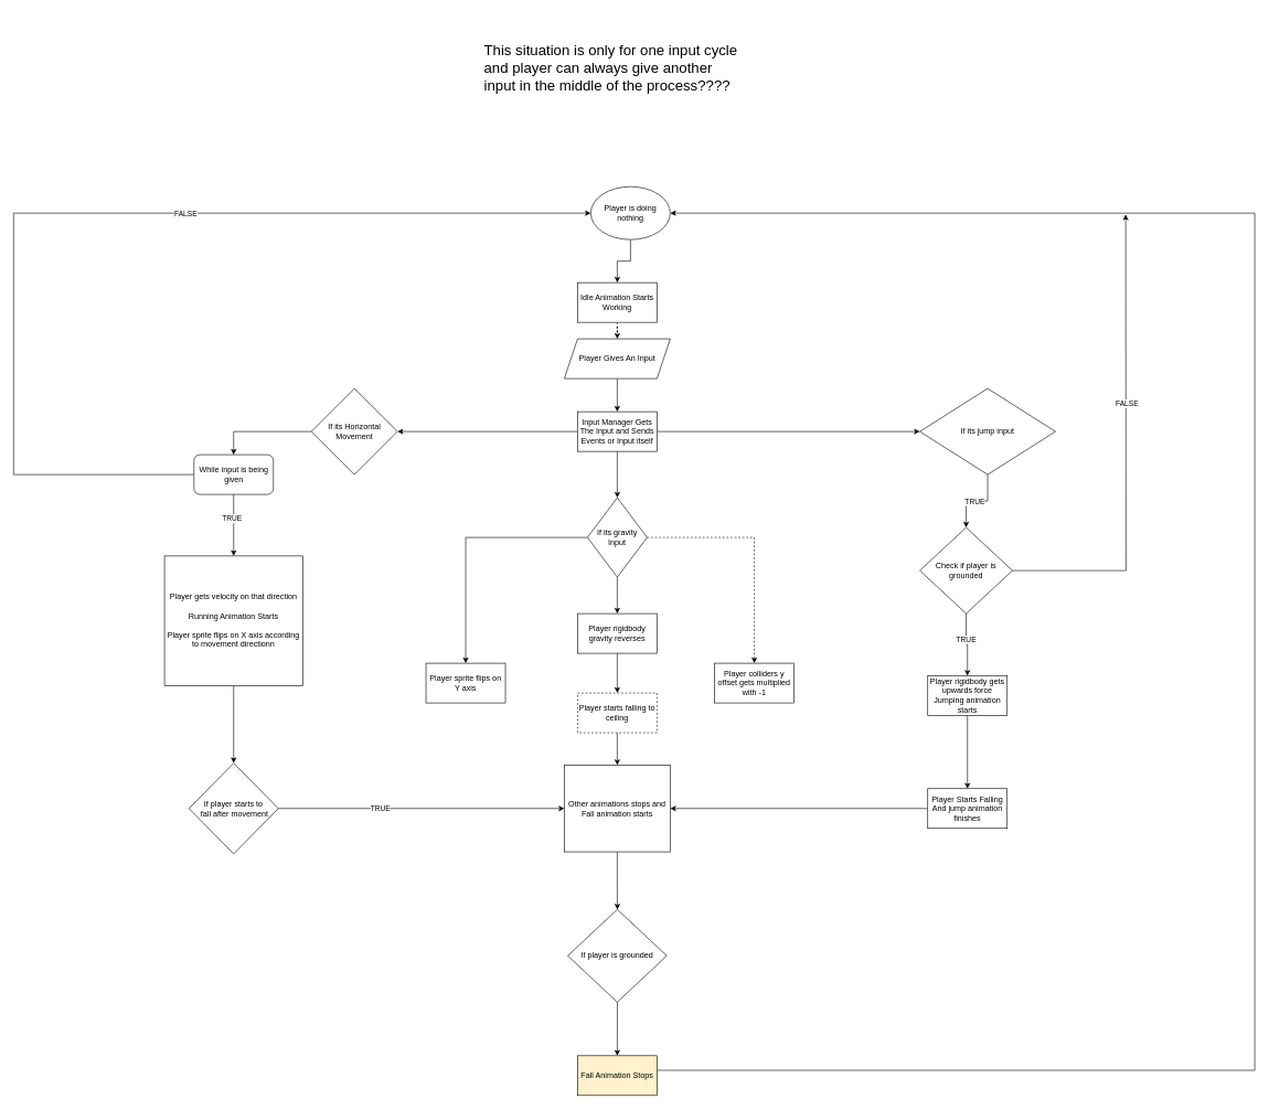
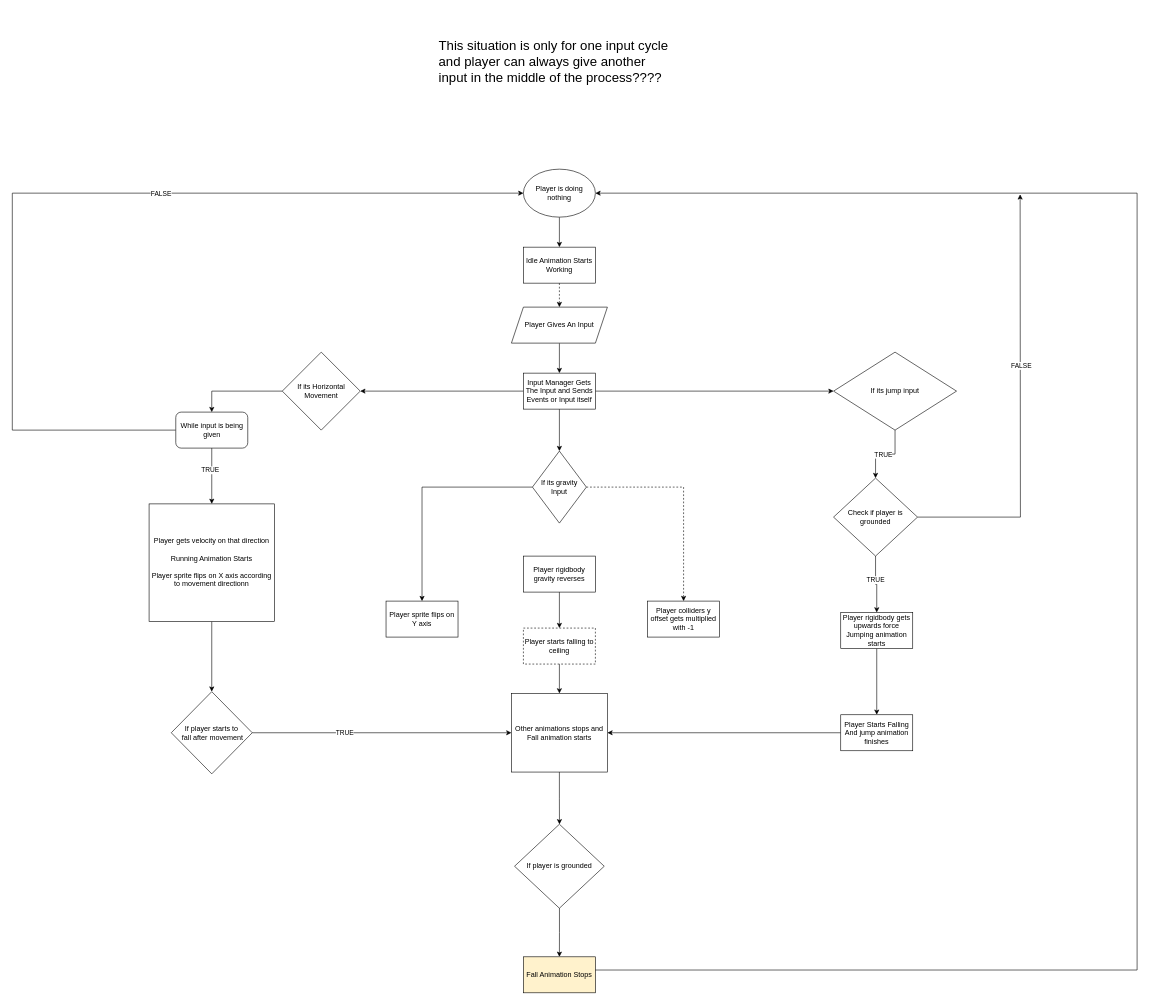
  <mxCell id="0" />
  <mxCell id="1" parent="0" />
  <mxCell id="2" style="edgeStyle=orthogonalEdgeStyle;rounded=0;orthogonalLoop=1;jettySize=auto;html=1;" edge="1" parent="1" source="3" target="5"><mxGeometry relative="1" as="geometry" /></mxCell>
- <mxCell id="3" value="Player is doing nothing" style="ellipse;whiteSpace=wrap;html=1;" vertex="1" parent="1"><mxGeometry x="892" y="281" width="120" height="80" as="geometry" /></mxCell>
+ <mxCell id="3" value="Player is doing nothing" style="ellipse;whiteSpace=wrap;html=1;" vertex="1" parent="1"><mxGeometry x="872" y="281" width="120" height="80" as="geometry" /></mxCell>
  <mxCell id="4" style="edgeStyle=orthogonalEdgeStyle;rounded=0;orthogonalLoop=1;jettySize=auto;html=1;entryX=0.5;entryY=0;entryDx=0;entryDy=0;dashed=1;" edge="1" parent="1" source="5" target="7"><mxGeometry relative="1" as="geometry" /></mxCell>
- <mxCell id="5" value="Idle Animation Starts Working" style="rounded=0;whiteSpace=wrap;html=1;" vertex="1" parent="1"><mxGeometry x="872" y="426" width="120" height="60" as="geometry" /></mxCell>
+ <mxCell id="5" value="Idle Animation Starts Working" style="rounded=0;whiteSpace=wrap;html=1;" vertex="1" parent="1"><mxGeometry x="872" y="411" width="120" height="60" as="geometry" /></mxCell>
  <mxCell id="6" style="edgeStyle=orthogonalEdgeStyle;rounded=0;orthogonalLoop=1;jettySize=auto;html=1;" edge="1" parent="1" source="7" target="11"><mxGeometry relative="1" as="geometry" /></mxCell>
  <mxCell id="7" value="Player Gives An Input" style="shape=parallelogram;perimeter=parallelogramPerimeter;whiteSpace=wrap;html=1;fixedSize=1;" vertex="1" parent="1"><mxGeometry x="852" y="511" width="160" height="60" as="geometry" /></mxCell>
  <mxCell id="8" value="" style="edgeStyle=orthogonalEdgeStyle;rounded=0;orthogonalLoop=1;jettySize=auto;html=1;" edge="1" parent="1" source="11" target="18"><mxGeometry relative="1" as="geometry" /></mxCell>
  <mxCell id="9" value="" style="edgeStyle=orthogonalEdgeStyle;rounded=0;orthogonalLoop=1;jettySize=auto;html=1;" edge="1" parent="1" source="11" target="24"><mxGeometry relative="1" as="geometry" /></mxCell>
  <mxCell id="10" style="edgeStyle=orthogonalEdgeStyle;rounded=0;orthogonalLoop=1;jettySize=auto;html=1;entryX=1;entryY=0.5;entryDx=0;entryDy=0;" edge="1" parent="1" source="11" target="15"><mxGeometry relative="1" as="geometry" /></mxCell>
  <mxCell id="11" value="Input Manager Gets The Input and Sends Events or Input itself" style="rounded=0;whiteSpace=wrap;html=1;" vertex="1" parent="1"><mxGeometry x="872" y="621" width="120" height="60" as="geometry" /></mxCell>
  <mxCell id="12" style="edgeStyle=orthogonalEdgeStyle;rounded=0;orthogonalLoop=1;jettySize=auto;html=1;" edge="1" parent="1" source="13" target="31"><mxGeometry relative="1" as="geometry" /></mxCell>
  <mxCell id="13" value="Player gets velocity on that direction&lt;br&gt;&lt;br&gt;Running Animation Starts&lt;br&gt;&lt;br&gt;Player sprite flips on X axis according to movement directionn" style="rounded=0;whiteSpace=wrap;html=1;" vertex="1" parent="1"><mxGeometry x="248" y="839" width="209" height="196" as="geometry" /></mxCell>
  <mxCell id="14" style="edgeStyle=orthogonalEdgeStyle;rounded=0;orthogonalLoop=1;jettySize=auto;html=1;entryX=0.5;entryY=0;entryDx=0;entryDy=0;" edge="1" parent="1" source="15" target="52"><mxGeometry relative="1" as="geometry" /></mxCell>
  <mxCell id="15" value="If its Horizontal Movement" style="rhombus;whiteSpace=wrap;html=1;" vertex="1" parent="1"><mxGeometry x="470" y="586" width="130" height="130" as="geometry" /></mxCell>
  <mxCell id="16" value="" style="edgeStyle=orthogonalEdgeStyle;rounded=0;orthogonalLoop=1;jettySize=auto;html=1;" edge="1" parent="1" source="18" target="36"><mxGeometry relative="1" as="geometry" /></mxCell>
  <mxCell id="17" value="TRUE" style="edgeLabel;html=1;align=center;verticalAlign=middle;resizable=0;points=[];" vertex="1" connectable="0" parent="16"><mxGeometry x="0.064" y="1" relative="1" as="geometry"><mxPoint y="-1" as="offset" /></mxGeometry></mxCell>
  <mxCell id="18" value="If its jump input" style="rhombus;whiteSpace=wrap;html=1;rounded=0;" vertex="1" parent="1"><mxGeometry x="1389" y="586" width="205" height="130" as="geometry" /></mxCell>
  <mxCell id="19" value="" style="edgeStyle=orthogonalEdgeStyle;rounded=0;orthogonalLoop=1;jettySize=auto;html=1;" edge="1" parent="1" source="20" target="38"><mxGeometry relative="1" as="geometry" /></mxCell>
  <mxCell id="20" value="Player rigidbody gets upwards force&lt;br&gt;Jumping animation starts" style="whiteSpace=wrap;html=1;rounded=0;" vertex="1" parent="1"><mxGeometry x="1401" y="1020" width="120" height="60" as="geometry" /></mxCell>
- <mxCell id="21" value="" style="edgeStyle=orthogonalEdgeStyle;rounded=0;orthogonalLoop=1;jettySize=auto;html=1;" edge="1" parent="1" source="24" target="26"><mxGeometry relative="1" as="geometry" /></mxCell>
  <mxCell id="22" style="edgeStyle=orthogonalEdgeStyle;rounded=0;orthogonalLoop=1;jettySize=auto;html=1;entryX=0.5;entryY=0;entryDx=0;entryDy=0;dashed=1;" edge="1" parent="1" source="24" target="27"><mxGeometry relative="1" as="geometry" /></mxCell>
  <mxCell id="23" style="edgeStyle=orthogonalEdgeStyle;rounded=0;orthogonalLoop=1;jettySize=auto;html=1;entryX=0.5;entryY=0;entryDx=0;entryDy=0;" edge="1" parent="1" source="24" target="28"><mxGeometry relative="1" as="geometry" /></mxCell>
  <mxCell id="24" value="If its gravity Input" style="rhombus;whiteSpace=wrap;html=1;rounded=0;" vertex="1" parent="1"><mxGeometry x="887" y="751" width="90" height="120" as="geometry" /></mxCell>
  <mxCell id="25" value="" style="edgeStyle=orthogonalEdgeStyle;rounded=0;orthogonalLoop=1;jettySize=auto;html=1;" edge="1" parent="1" source="26" target="40"><mxGeometry relative="1" as="geometry" /></mxCell>
  <mxCell id="26" value="Player rigidbody gravity reverses" style="whiteSpace=wrap;html=1;rounded=0;" vertex="1" parent="1"><mxGeometry x="872" y="926" width="120" height="60" as="geometry" /></mxCell>
  <mxCell id="27" value="Player colliders y offset gets multiplied with -1" style="rounded=0;whiteSpace=wrap;html=1;" vertex="1" parent="1"><mxGeometry x="1079" y="1001" width="120" height="60" as="geometry" /></mxCell>
  <mxCell id="28" value="Player sprite flips on Y axis" style="rounded=0;whiteSpace=wrap;html=1;" vertex="1" parent="1"><mxGeometry x="643" y="1001" width="120" height="60" as="geometry" /></mxCell>
  <mxCell id="29" style="edgeStyle=orthogonalEdgeStyle;rounded=0;orthogonalLoop=1;jettySize=auto;html=1;entryX=0;entryY=0.5;entryDx=0;entryDy=0;" edge="1" parent="1" source="31" target="42"><mxGeometry relative="1" as="geometry" /></mxCell>
  <mxCell id="30" value="TRUE" style="edgeLabel;html=1;align=center;verticalAlign=middle;resizable=0;points=[];" vertex="1" connectable="0" parent="29"><mxGeometry x="-0.291" y="-5" relative="1" as="geometry"><mxPoint y="-5" as="offset" /></mxGeometry></mxCell>
  <mxCell id="31" value="If player starts to&lt;br&gt;&amp;nbsp;fall after movement" style="rhombus;whiteSpace=wrap;html=1;" vertex="1" parent="1"><mxGeometry x="285" y="1152" width="135" height="137" as="geometry" /></mxCell>
  <mxCell id="32" style="edgeStyle=orthogonalEdgeStyle;rounded=0;orthogonalLoop=1;jettySize=auto;html=1;" edge="1" parent="1" source="36" target="20"><mxGeometry relative="1" as="geometry" /></mxCell>
  <mxCell id="33" value="TRUE" style="edgeLabel;html=1;align=center;verticalAlign=middle;resizable=0;points=[];" vertex="1" connectable="0" parent="32"><mxGeometry x="-0.189" y="-1" relative="1" as="geometry"><mxPoint as="offset" /></mxGeometry></mxCell>
  <mxCell id="34" style="edgeStyle=orthogonalEdgeStyle;rounded=0;orthogonalLoop=1;jettySize=auto;html=1;" edge="1" parent="1" source="36"><mxGeometry relative="1" as="geometry"><mxPoint x="1700" y="323" as="targetPoint" /></mxGeometry></mxCell>
  <mxCell id="35" value="FALSE" style="edgeLabel;html=1;align=center;verticalAlign=middle;resizable=0;points=[];" vertex="1" connectable="0" parent="34"><mxGeometry x="0.192" y="-1" relative="1" as="geometry"><mxPoint y="-1" as="offset" /></mxGeometry></mxCell>
  <mxCell id="36" value="Check if player is grounded" style="rhombus;whiteSpace=wrap;html=1;rounded=0;" vertex="1" parent="1"><mxGeometry x="1389" y="796" width="140" height="130" as="geometry" /></mxCell>
  <mxCell id="37" style="edgeStyle=orthogonalEdgeStyle;rounded=0;orthogonalLoop=1;jettySize=auto;html=1;entryX=1;entryY=0.5;entryDx=0;entryDy=0;" edge="1" parent="1" source="38" target="42"><mxGeometry relative="1" as="geometry" /></mxCell>
  <mxCell id="38" value="Player Starts Falling&lt;br&gt;And jump animation finishes" style="whiteSpace=wrap;html=1;rounded=0;" vertex="1" parent="1"><mxGeometry x="1401" y="1190.5" width="120" height="60" as="geometry" /></mxCell>
  <mxCell id="39" value="" style="edgeStyle=orthogonalEdgeStyle;rounded=0;orthogonalLoop=1;jettySize=auto;html=1;" edge="1" parent="1" source="40" target="42"><mxGeometry relative="1" as="geometry" /></mxCell>
  <mxCell id="40" value="Player starts falling to ceiling" style="whiteSpace=wrap;html=1;rounded=0;dashed=1;" vertex="1" parent="1"><mxGeometry x="872" y="1046" width="120" height="60" as="geometry" /></mxCell>
  <mxCell id="41" value="" style="edgeStyle=orthogonalEdgeStyle;rounded=0;orthogonalLoop=1;jettySize=auto;html=1;" edge="1" parent="1" source="42" target="45"><mxGeometry relative="1" as="geometry" /></mxCell>
  <mxCell id="42" value="Other animations stops and Fall animation starts" style="whiteSpace=wrap;html=1;rounded=0;" vertex="1" parent="1"><mxGeometry x="852" y="1155" width="160" height="131" as="geometry" /></mxCell>
  <mxCell id="43" value="&lt;font style=&quot;font-size: 22px;&quot;&gt;&lt;br&gt;&lt;br&gt;This situation is only for one input cycle and player can always give another input in the middle of the process????&lt;/font&gt;" style="text;html=1;strokeColor=none;fillColor=none;spacing=5;spacingTop=-20;whiteSpace=wrap;overflow=hidden;rounded=0;" vertex="1" parent="1"><mxGeometry x="726" y="20" width="392" height="231" as="geometry" /></mxCell>
  <mxCell id="44" style="edgeStyle=orthogonalEdgeStyle;rounded=0;orthogonalLoop=1;jettySize=auto;html=1;" edge="1" parent="1" source="45" target="47"><mxGeometry relative="1" as="geometry" /></mxCell>
  <mxCell id="45" value="If player is grounded" style="rhombus;whiteSpace=wrap;html=1;rounded=0;" vertex="1" parent="1"><mxGeometry x="857.25" y="1373" width="149.5" height="140" as="geometry" /></mxCell>
  <mxCell id="46" style="edgeStyle=orthogonalEdgeStyle;rounded=0;orthogonalLoop=1;jettySize=auto;html=1;entryX=1;entryY=0.5;entryDx=0;entryDy=0;" edge="1" parent="1" target="3"><mxGeometry relative="1" as="geometry"><mxPoint x="1312" y="324" as="targetPoint" /><mxPoint x="944" y="1615" as="sourcePoint" /><Array as="points"><mxPoint x="1895" y="1616" /><mxPoint x="1895" y="321" /></Array></mxGeometry></mxCell>
  <mxCell id="47" value="Fall Animation Stops" style="rounded=0;whiteSpace=wrap;html=1;fillColor=#fff2cc;" vertex="1" parent="1"><mxGeometry x="872" y="1594" width="120" height="60" as="geometry" /></mxCell>
  <mxCell id="48" style="edgeStyle=orthogonalEdgeStyle;rounded=0;orthogonalLoop=1;jettySize=auto;html=1;" edge="1" parent="1" source="52" target="13"><mxGeometry relative="1" as="geometry" /></mxCell>
  <mxCell id="49" value="TRUE" style="edgeLabel;html=1;align=center;verticalAlign=middle;resizable=0;points=[];" vertex="1" connectable="0" parent="48"><mxGeometry x="-0.233" y="-3" relative="1" as="geometry"><mxPoint as="offset" /></mxGeometry></mxCell>
  <mxCell id="50" style="edgeStyle=orthogonalEdgeStyle;rounded=0;orthogonalLoop=1;jettySize=auto;html=1;entryX=0;entryY=0.5;entryDx=0;entryDy=0;" edge="1" parent="1" source="52" target="3"><mxGeometry relative="1" as="geometry"><mxPoint x="157" y="270" as="targetPoint" /><Array as="points"><mxPoint x="20" y="716" /><mxPoint x="20" y="321" /></Array></mxGeometry></mxCell>
  <mxCell id="51" value="FALSE" style="edgeLabel;html=1;align=center;verticalAlign=middle;resizable=0;points=[];" vertex="1" connectable="0" parent="50"><mxGeometry x="0.202" y="-5" relative="1" as="geometry"><mxPoint x="2" y="-5" as="offset" /></mxGeometry></mxCell>
  <mxCell id="52" value="While input is being given" style="rounded=1;whiteSpace=wrap;html=1;" vertex="1" parent="1"><mxGeometry x="292.5" y="686" width="120" height="60" as="geometry" /></mxCell>
